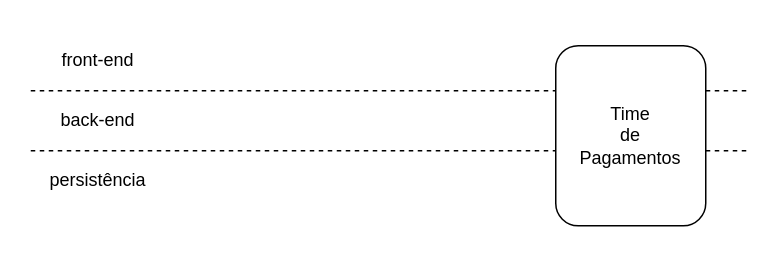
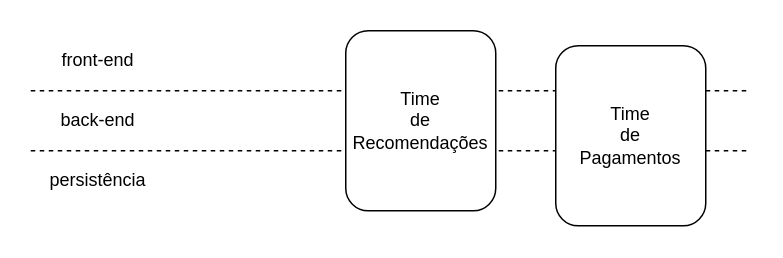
  <mxCell id="0" />
  <mxCell id="1" parent="0" />
  <mxCell id="2" value="" style="endArrow=none;dashed=1;html=1;" edge="1" parent="1"><mxGeometry width="50" height="50" relative="1" as="geometry"><mxPoint x="20" y="100" as="sourcePoint" /><mxPoint x="500" y="100" as="targetPoint" /></mxGeometry></mxCell>
  <mxCell id="3" value="" style="endArrow=none;dashed=1;html=1;" edge="1" parent="1"><mxGeometry width="50" height="50" relative="1" as="geometry"><mxPoint x="20" y="60" as="sourcePoint" /><mxPoint x="500" y="60" as="targetPoint" /></mxGeometry></mxCell>
+ <mxCell id="4" value="Time&lt;br&gt;de&lt;br&gt;Recomendações" style="rounded=1;whiteSpace=wrap;html=1;" vertex="1" parent="1"><mxGeometry x="230" y="20" width="100" height="120" as="geometry" /></mxCell>
  <mxCell id="5" value="Time&lt;br&gt;de&lt;br&gt;Pagamentos" style="rounded=1;whiteSpace=wrap;html=1;" vertex="1" parent="1"><mxGeometry x="370" y="30" width="100" height="120" as="geometry" /></mxCell>
  <mxCell id="6" value="front-end" style="text;html=1;strokeColor=none;fillColor=none;align=center;verticalAlign=middle;whiteSpace=wrap;rounded=0;" vertex="1" parent="1"><mxGeometry x="30" y="30" width="70" height="20" as="geometry" /></mxCell>
  <mxCell id="7" value="back-end" style="text;html=1;strokeColor=none;fillColor=none;align=center;verticalAlign=middle;whiteSpace=wrap;rounded=0;" vertex="1" parent="1"><mxGeometry x="30" y="70" width="70" height="20" as="geometry" /></mxCell>
  <mxCell id="8" value="persistência" style="text;html=1;strokeColor=none;fillColor=none;align=center;verticalAlign=middle;whiteSpace=wrap;rounded=0;" vertex="1" parent="1"><mxGeometry x="30" y="110" width="70" height="20" as="geometry" /></mxCell>
